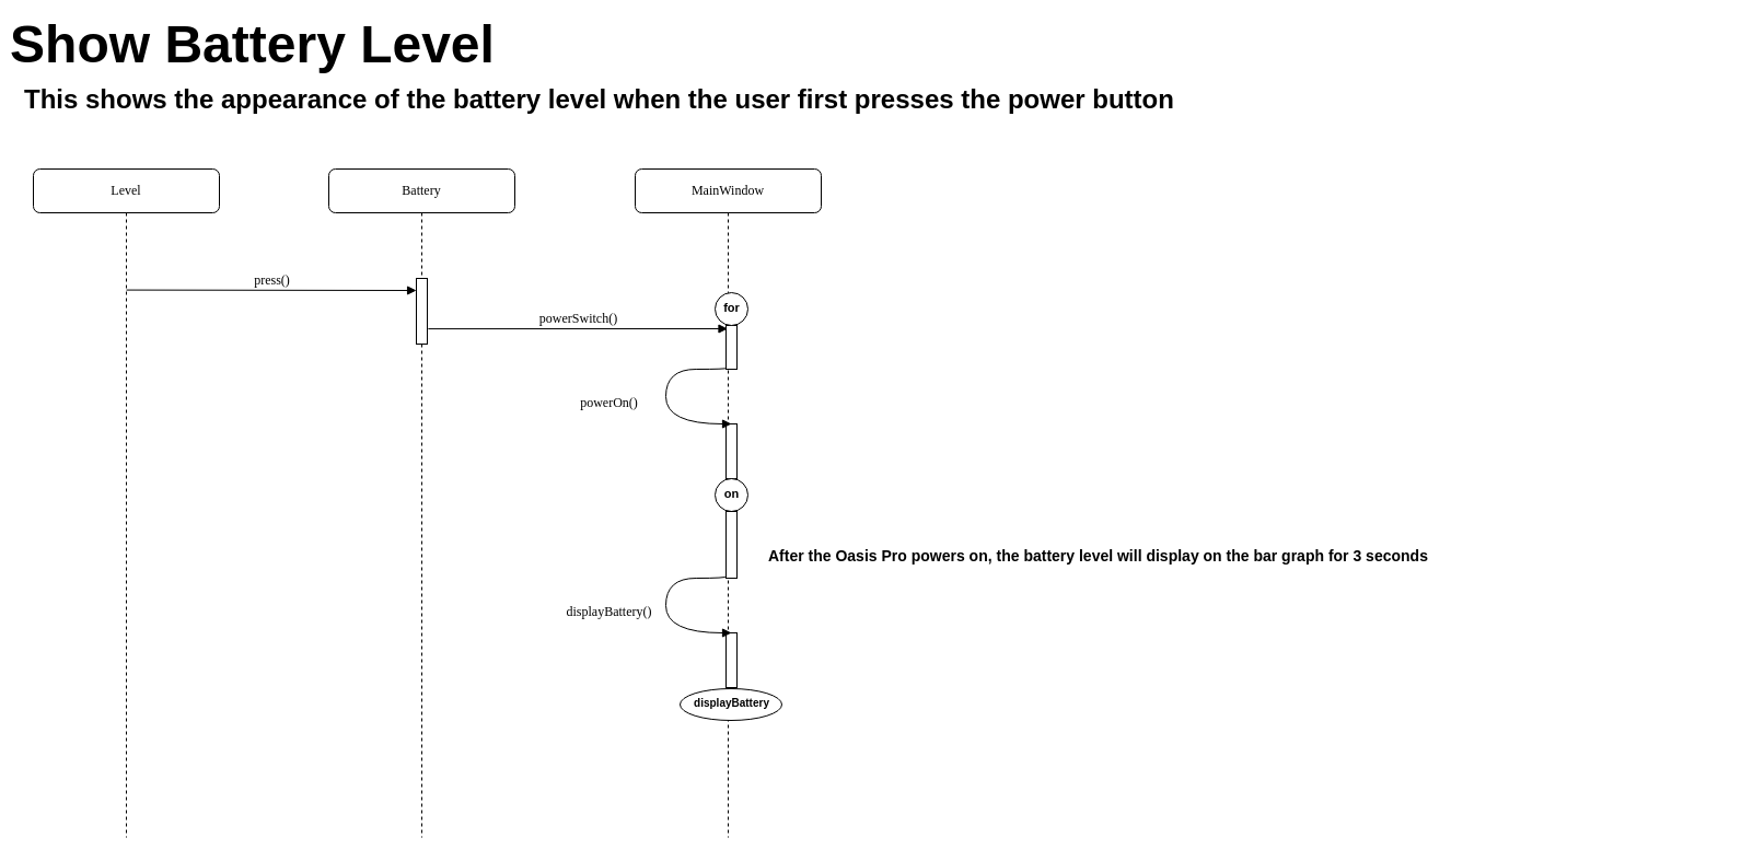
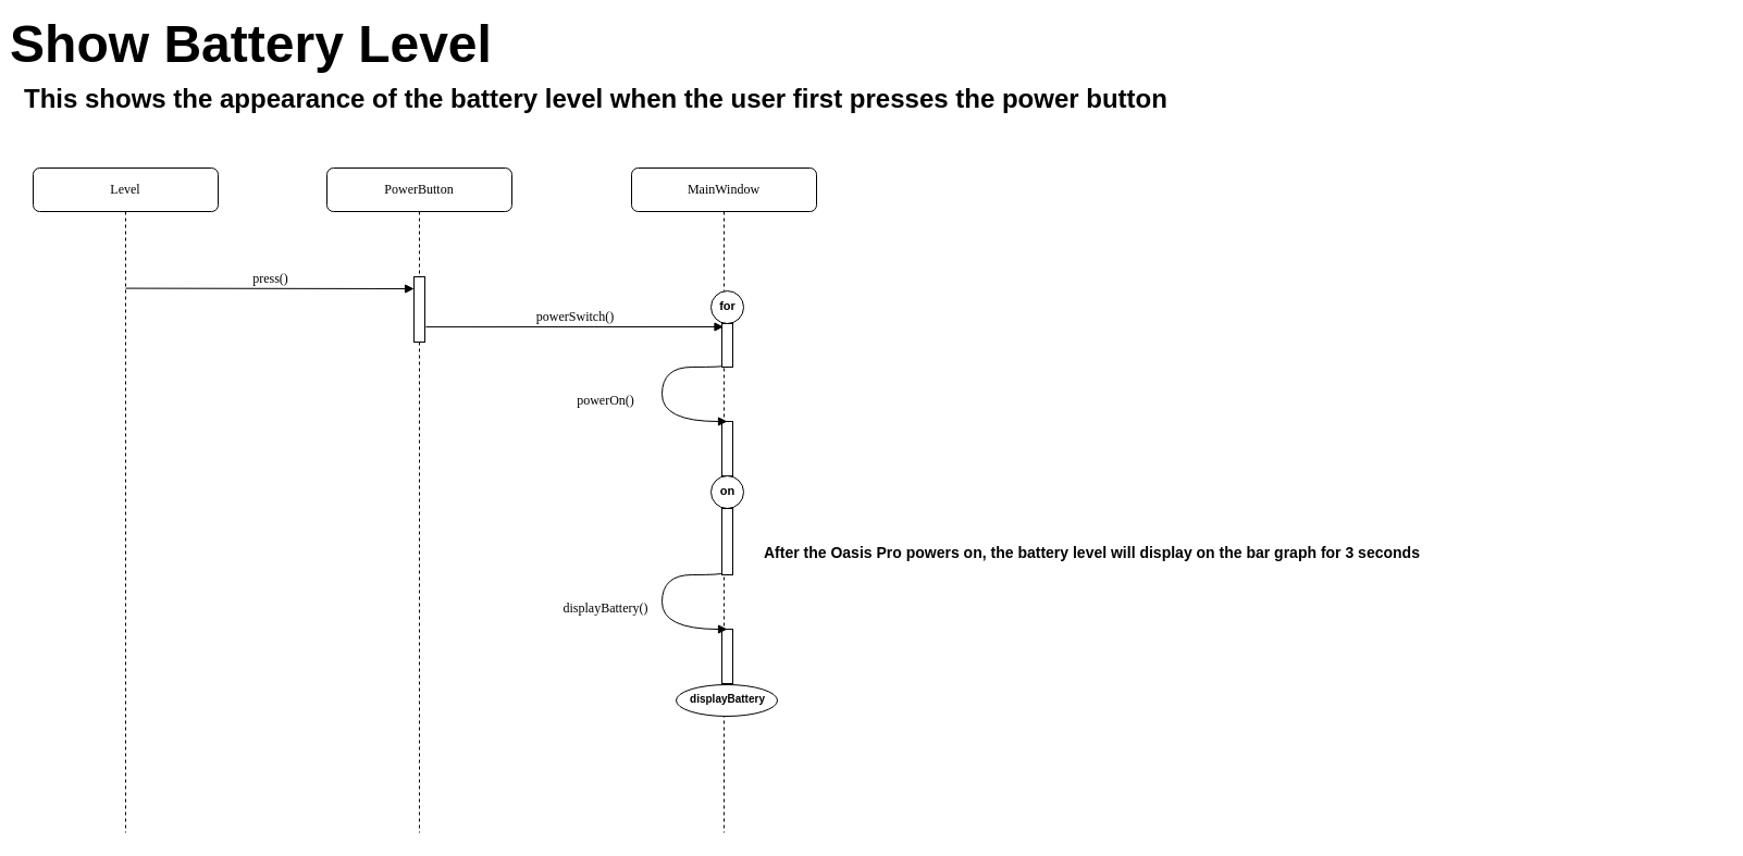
  <mxCell id="0" />
  <mxCell id="1" parent="0" />
- <mxCell id="2" value="Battery" style="shape=umlLifeline;perimeter=lifelinePerimeter;whiteSpace=wrap;container=1;collapsible=0;recursiveResize=0;outlineConnect=0;rounded=1;shadow=0;comic=0;labelBackgroundColor=none;strokeWidth=1;fontFamily=Verdana;fontSize=12;align=center;html=1;" parent="1" vertex="1"><mxGeometry x="300" y="154" width="170" height="611" as="geometry" /></mxCell>
+ <mxCell id="2" value="PowerButton" style="shape=umlLifeline;perimeter=lifelinePerimeter;whiteSpace=wrap;container=1;collapsible=0;recursiveResize=0;outlineConnect=0;rounded=1;shadow=0;comic=0;labelBackgroundColor=none;strokeWidth=1;fontFamily=Verdana;fontSize=12;align=center;html=1;" parent="1" vertex="1"><mxGeometry x="300" y="154" width="170" height="611" as="geometry" /></mxCell>
  <mxCell id="3" value="" style="html=1;points=[];perimeter=orthogonalPerimeter;rounded=0;shadow=0;comic=0;labelBackgroundColor=none;strokeWidth=1;fontFamily=Verdana;fontSize=12;align=center;" parent="2" vertex="1"><mxGeometry x="80" y="100" width="10" height="60" as="geometry" /></mxCell>
  <mxCell id="4" value="powerSwitch()" style="html=1;verticalAlign=bottom;endArrow=block;labelBackgroundColor=none;fontFamily=Verdana;fontSize=12;edgeStyle=elbowEdgeStyle;elbow=vertical;exitX=1.089;exitY=0.887;exitDx=0;exitDy=0;exitPerimeter=0;" parent="1" edge="1"><mxGeometry relative="1" as="geometry"><mxPoint x="390.89" y="300.1" as="sourcePoint" /><mxPoint x="664.5" y="300" as="targetPoint" /></mxGeometry></mxCell>
  <mxCell id="5" value="&lt;font style=&quot;font-size: 48px;&quot;&gt;Show Battery Level&lt;/font&gt;" style="text;strokeColor=none;fillColor=none;html=1;fontSize=24;fontStyle=1;verticalAlign=middle;align=center;" parent="1" vertex="1"><mxGeometry x="75" y="20" width="310" height="40" as="geometry" /></mxCell>
  <mxCell id="6" value="Level" style="shape=umlLifeline;perimeter=lifelinePerimeter;whiteSpace=wrap;container=1;collapsible=0;recursiveResize=0;outlineConnect=0;rounded=1;shadow=0;comic=0;labelBackgroundColor=none;strokeWidth=1;fontFamily=Verdana;fontSize=12;align=center;html=1;" parent="1" vertex="1"><mxGeometry x="30" y="154" width="170" height="611" as="geometry" /></mxCell>
  <mxCell id="7" value="MainWindow" style="shape=umlLifeline;perimeter=lifelinePerimeter;whiteSpace=wrap;container=1;collapsible=0;recursiveResize=0;outlineConnect=0;rounded=1;shadow=0;comic=0;labelBackgroundColor=none;strokeWidth=1;fontFamily=Verdana;fontSize=12;align=center;html=1;" parent="1" vertex="1"><mxGeometry x="580" y="154" width="170" height="611" as="geometry" /></mxCell>
  <mxCell id="8" value="" style="html=1;points=[];perimeter=orthogonalPerimeter;rounded=0;shadow=0;comic=0;labelBackgroundColor=none;strokeWidth=1;fontFamily=Verdana;fontSize=12;align=center;" parent="7" vertex="1"><mxGeometry x="83" y="143" width="10" height="40" as="geometry" /></mxCell>
  <mxCell id="9" value="" style="ellipse;whiteSpace=wrap;html=1;aspect=fixed;" parent="7" vertex="1"><mxGeometry x="73" y="113" width="30" height="30" as="geometry" /></mxCell>
  <mxCell id="10" value="&lt;font style=&quot;font-size: 11px;&quot;&gt;for&lt;/font&gt;" style="text;strokeColor=none;fillColor=none;html=1;fontSize=24;fontStyle=1;verticalAlign=middle;align=center;" parent="7" vertex="1"><mxGeometry x="38" y="103" width="100" height="40" as="geometry" /></mxCell>
  <mxCell id="11" value="" style="html=1;points=[];perimeter=orthogonalPerimeter;rounded=0;shadow=0;comic=0;labelBackgroundColor=none;strokeWidth=1;fontFamily=Verdana;fontSize=12;align=center;" parent="7" vertex="1"><mxGeometry x="83" y="233" width="10" height="50" as="geometry" /></mxCell>
  <mxCell id="12" value="powerOn()" style="html=1;verticalAlign=bottom;endArrow=block;labelBackgroundColor=none;fontFamily=Verdana;fontSize=12;elbow=vertical;edgeStyle=orthogonalEdgeStyle;curved=1;exitX=0.041;exitY=0.973;exitDx=0;exitDy=0;exitPerimeter=0;" parent="7" source="8" edge="1"><mxGeometry x="0.159" y="-52" relative="1" as="geometry"><mxPoint x="-450.004" y="73.05" as="sourcePoint" /><mxPoint x="88" y="233" as="targetPoint" /><Array as="points"><mxPoint x="83" y="183" /><mxPoint x="28" y="183" /><mxPoint x="28" y="233" /></Array><mxPoint as="offset" /></mxGeometry></mxCell>
  <mxCell id="13" value="" style="ellipse;whiteSpace=wrap;html=1;aspect=fixed;" parent="7" vertex="1"><mxGeometry x="73" y="283" width="30" height="30" as="geometry" /></mxCell>
  <mxCell id="14" value="&lt;font style=&quot;font-size: 11px;&quot;&gt;on&lt;/font&gt;" style="text;strokeColor=none;fillColor=none;html=1;fontSize=24;fontStyle=1;verticalAlign=middle;align=center;" parent="7" vertex="1"><mxGeometry x="38" y="273" width="100" height="40" as="geometry" /></mxCell>
  <mxCell id="15" value="" style="html=1;points=[];perimeter=orthogonalPerimeter;rounded=0;shadow=0;comic=0;labelBackgroundColor=none;strokeWidth=1;fontFamily=Verdana;fontSize=12;align=center;" parent="7" vertex="1"><mxGeometry x="83" y="313" width="10" height="61" as="geometry" /></mxCell>
  <mxCell id="16" value="" style="html=1;points=[];perimeter=orthogonalPerimeter;rounded=0;shadow=0;comic=0;labelBackgroundColor=none;strokeWidth=1;fontFamily=Verdana;fontSize=12;align=center;" parent="7" vertex="1"><mxGeometry x="83" y="424" width="10" height="50" as="geometry" /></mxCell>
  <mxCell id="17" value="displayBattery()" style="html=1;verticalAlign=bottom;endArrow=block;labelBackgroundColor=none;fontFamily=Verdana;fontSize=12;elbow=vertical;edgeStyle=orthogonalEdgeStyle;curved=1;exitX=0.041;exitY=0.973;exitDx=0;exitDy=0;exitPerimeter=0;" parent="7" source="15" edge="1"><mxGeometry x="0.159" y="-52" relative="1" as="geometry"><mxPoint x="-650.004" y="185.05" as="sourcePoint" /><mxPoint x="88" y="424" as="targetPoint" /><Array as="points"><mxPoint x="83" y="374" /><mxPoint x="28" y="374" /><mxPoint x="28" y="424" /></Array><mxPoint as="offset" /></mxGeometry></mxCell>
  <mxCell id="18" value="" style="ellipse;whiteSpace=wrap;html=1;fontSize=10;" parent="7" vertex="1"><mxGeometry x="41" y="475" width="93" height="29" as="geometry" /></mxCell>
  <mxCell id="19" value="&lt;font style=&quot;font-size: 10px;&quot;&gt;displayBattery&lt;/font&gt;" style="text;strokeColor=none;fillColor=none;html=1;fontSize=24;fontStyle=1;verticalAlign=middle;align=center;" parent="7" vertex="1"><mxGeometry x="78.5" y="464" width="18" height="40" as="geometry" /></mxCell>
  <mxCell id="20" value="press()" style="html=1;verticalAlign=bottom;endArrow=block;entryX=0.471;entryY=0.193;labelBackgroundColor=none;fontFamily=Verdana;fontSize=12;edgeStyle=elbowEdgeStyle;elbow=vertical;entryDx=0;entryDy=0;entryPerimeter=0;" parent="1" edge="1"><mxGeometry relative="1" as="geometry"><mxPoint x="115.035" y="264.581" as="sourcePoint" /><mxPoint x="380.07" y="264.54" as="targetPoint" /></mxGeometry></mxCell>
  <mxCell id="21" value="&lt;div align=&quot;left&quot;&gt;&lt;div align=&quot;left&quot;&gt;This shows the appearance of the battery level when the user first presses the power button&lt;br&gt;&lt;/div&gt;&lt;/div&gt;&lt;div align=&quot;left&quot;&gt;&lt;br&gt;&lt;/div&gt;" style="text;strokeColor=none;fillColor=none;html=1;fontSize=24;fontStyle=1;verticalAlign=middle;align=left;" parent="1" vertex="1"><mxGeometry x="20" width="1560" height="60" as="geometry" y="75" /></mxCell>
  <mxCell id="22" value="&lt;font style=&quot;font-size: 14px;&quot;&gt;After the Oasis Pro powers on, the battery level will display on the bar graph for 3 seconds&lt;/font&gt;" style="text;strokeColor=none;fillColor=none;html=1;fontSize=24;fontStyle=1;verticalAlign=middle;align=left;" parent="1" vertex="1"><mxGeometry x="700" y="475" width="650" height="60" as="geometry" /></mxCell>
